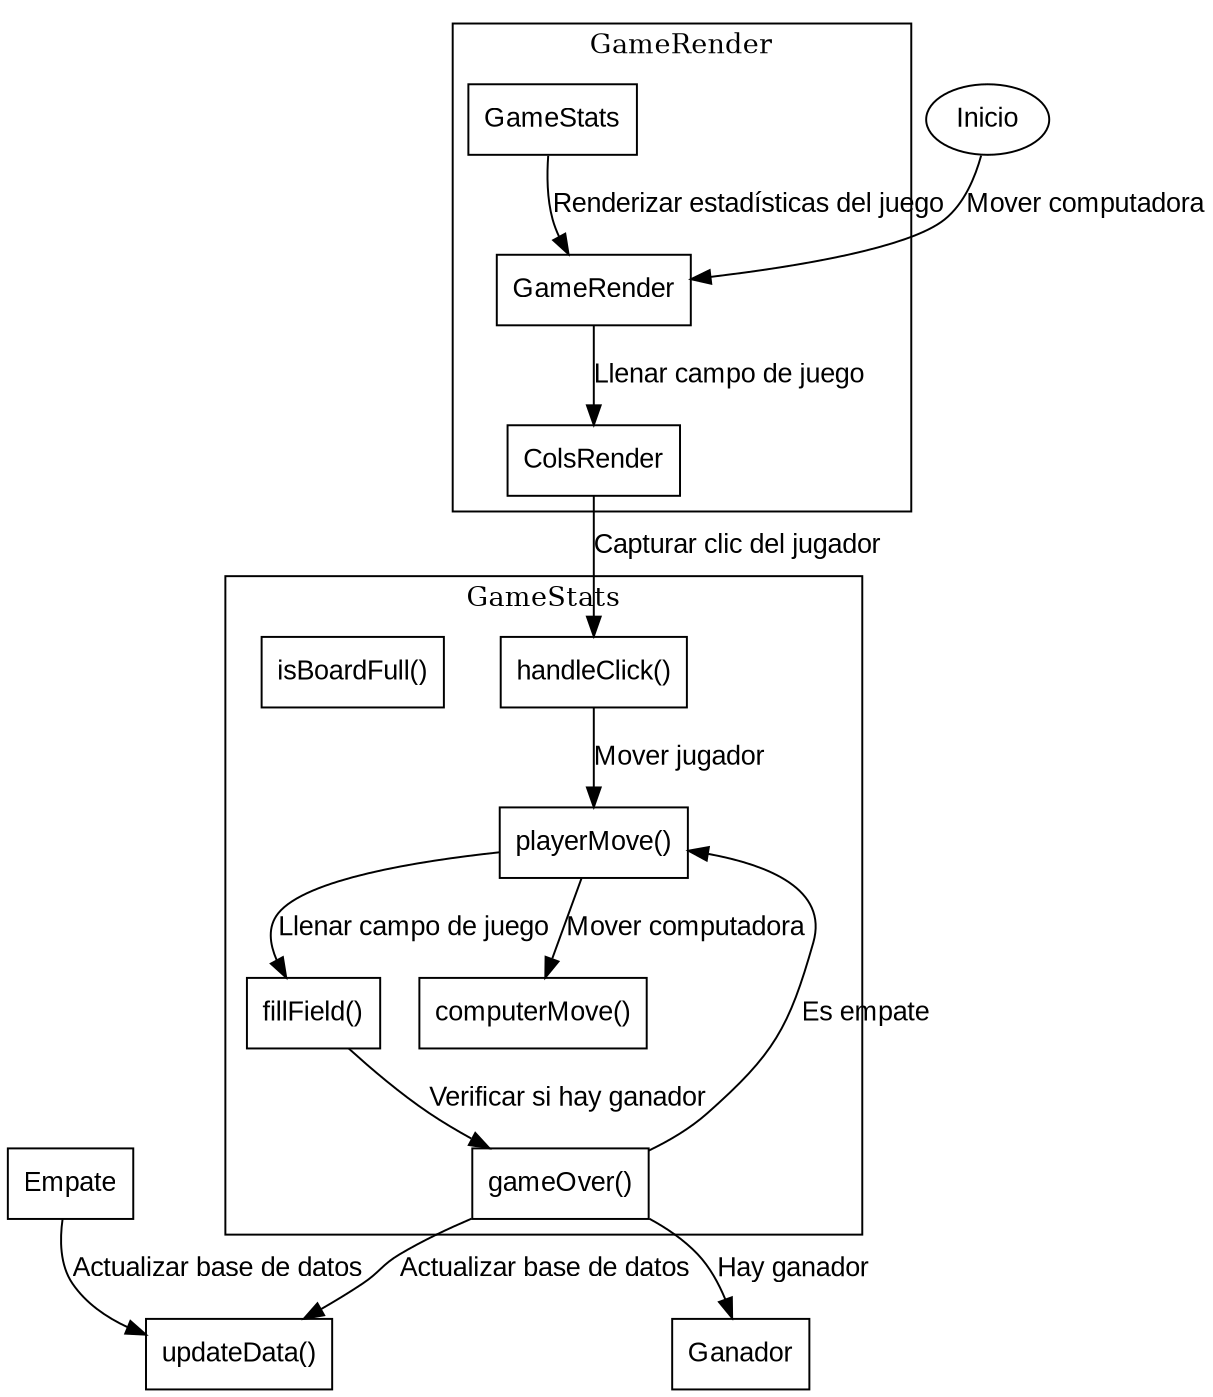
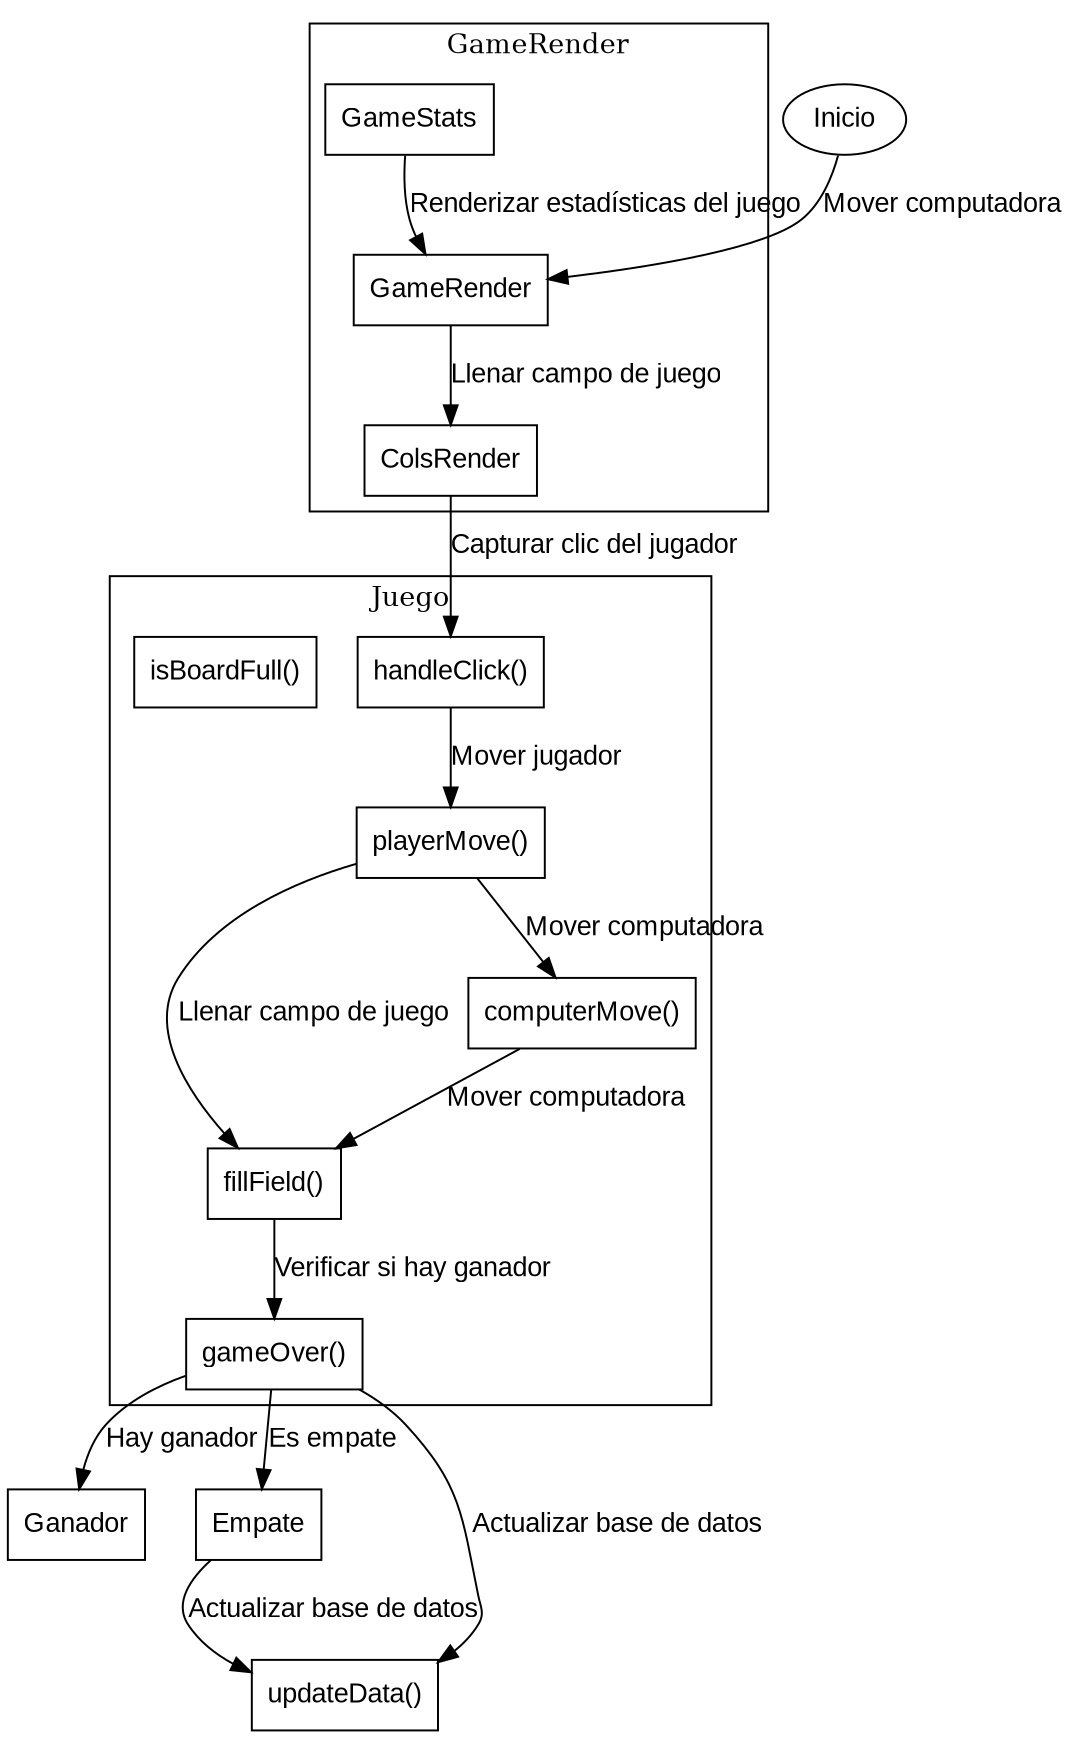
  digraph {
    rankdir=TB
    node [fontname=Arial shape=box]
    edge [fontname=Arial]
    n1 [label="handleClick()"]
    n2 [label="playerMove()"]
    n3 [label="fillField()"]
    n4 [label="computerMove()"]
    n5 [label="gameOver()"]
    n6 [label="isBoardFull()"]
    n7 [label=ColsRender]
    n8 [label=GameRender]
    n9 [label=GameStats]
    n10 [label=Ganador]
    n11 [label=Empate]
    n12 [label="updateData()"]
    n13 [label=Inicio shape=ellipse]
    subgraph cluster_1 {
-     label=GameStats
+     label=Juego
      n1
      n2
      n3
      n4
      n5
      n6
    }
    subgraph cluster_2 {
      label=GameRender
      n7
      n8
      n9
    }
    n1 -> n2 [label="Mover jugador"]
    n2 -> n3 [label="Llenar campo de juego"]
    n2 -> n4 [label="Mover computadora"]
    n3 -> n5 [label="Verificar si hay ganador"]
+   n4 -> n3 [label="Mover computadora"]
    n5 -> n10 [label="Hay ganador"]
-   n5 -> n2 [label="Es empate"]
+   n5 -> n11 [label="Es empate"]
    n5 -> n12 [label="Actualizar base de datos"]
    n7 -> n1 [label="Capturar clic del jugador"]
    n8 -> n7 [label="Llenar campo de juego"]
    n9 -> n8 [label="Renderizar estadísticas del juego"]
    n11 -> n12 [label="Actualizar base de datos"]
    n13 -> n8 [label="Mover computadora"]
  }
